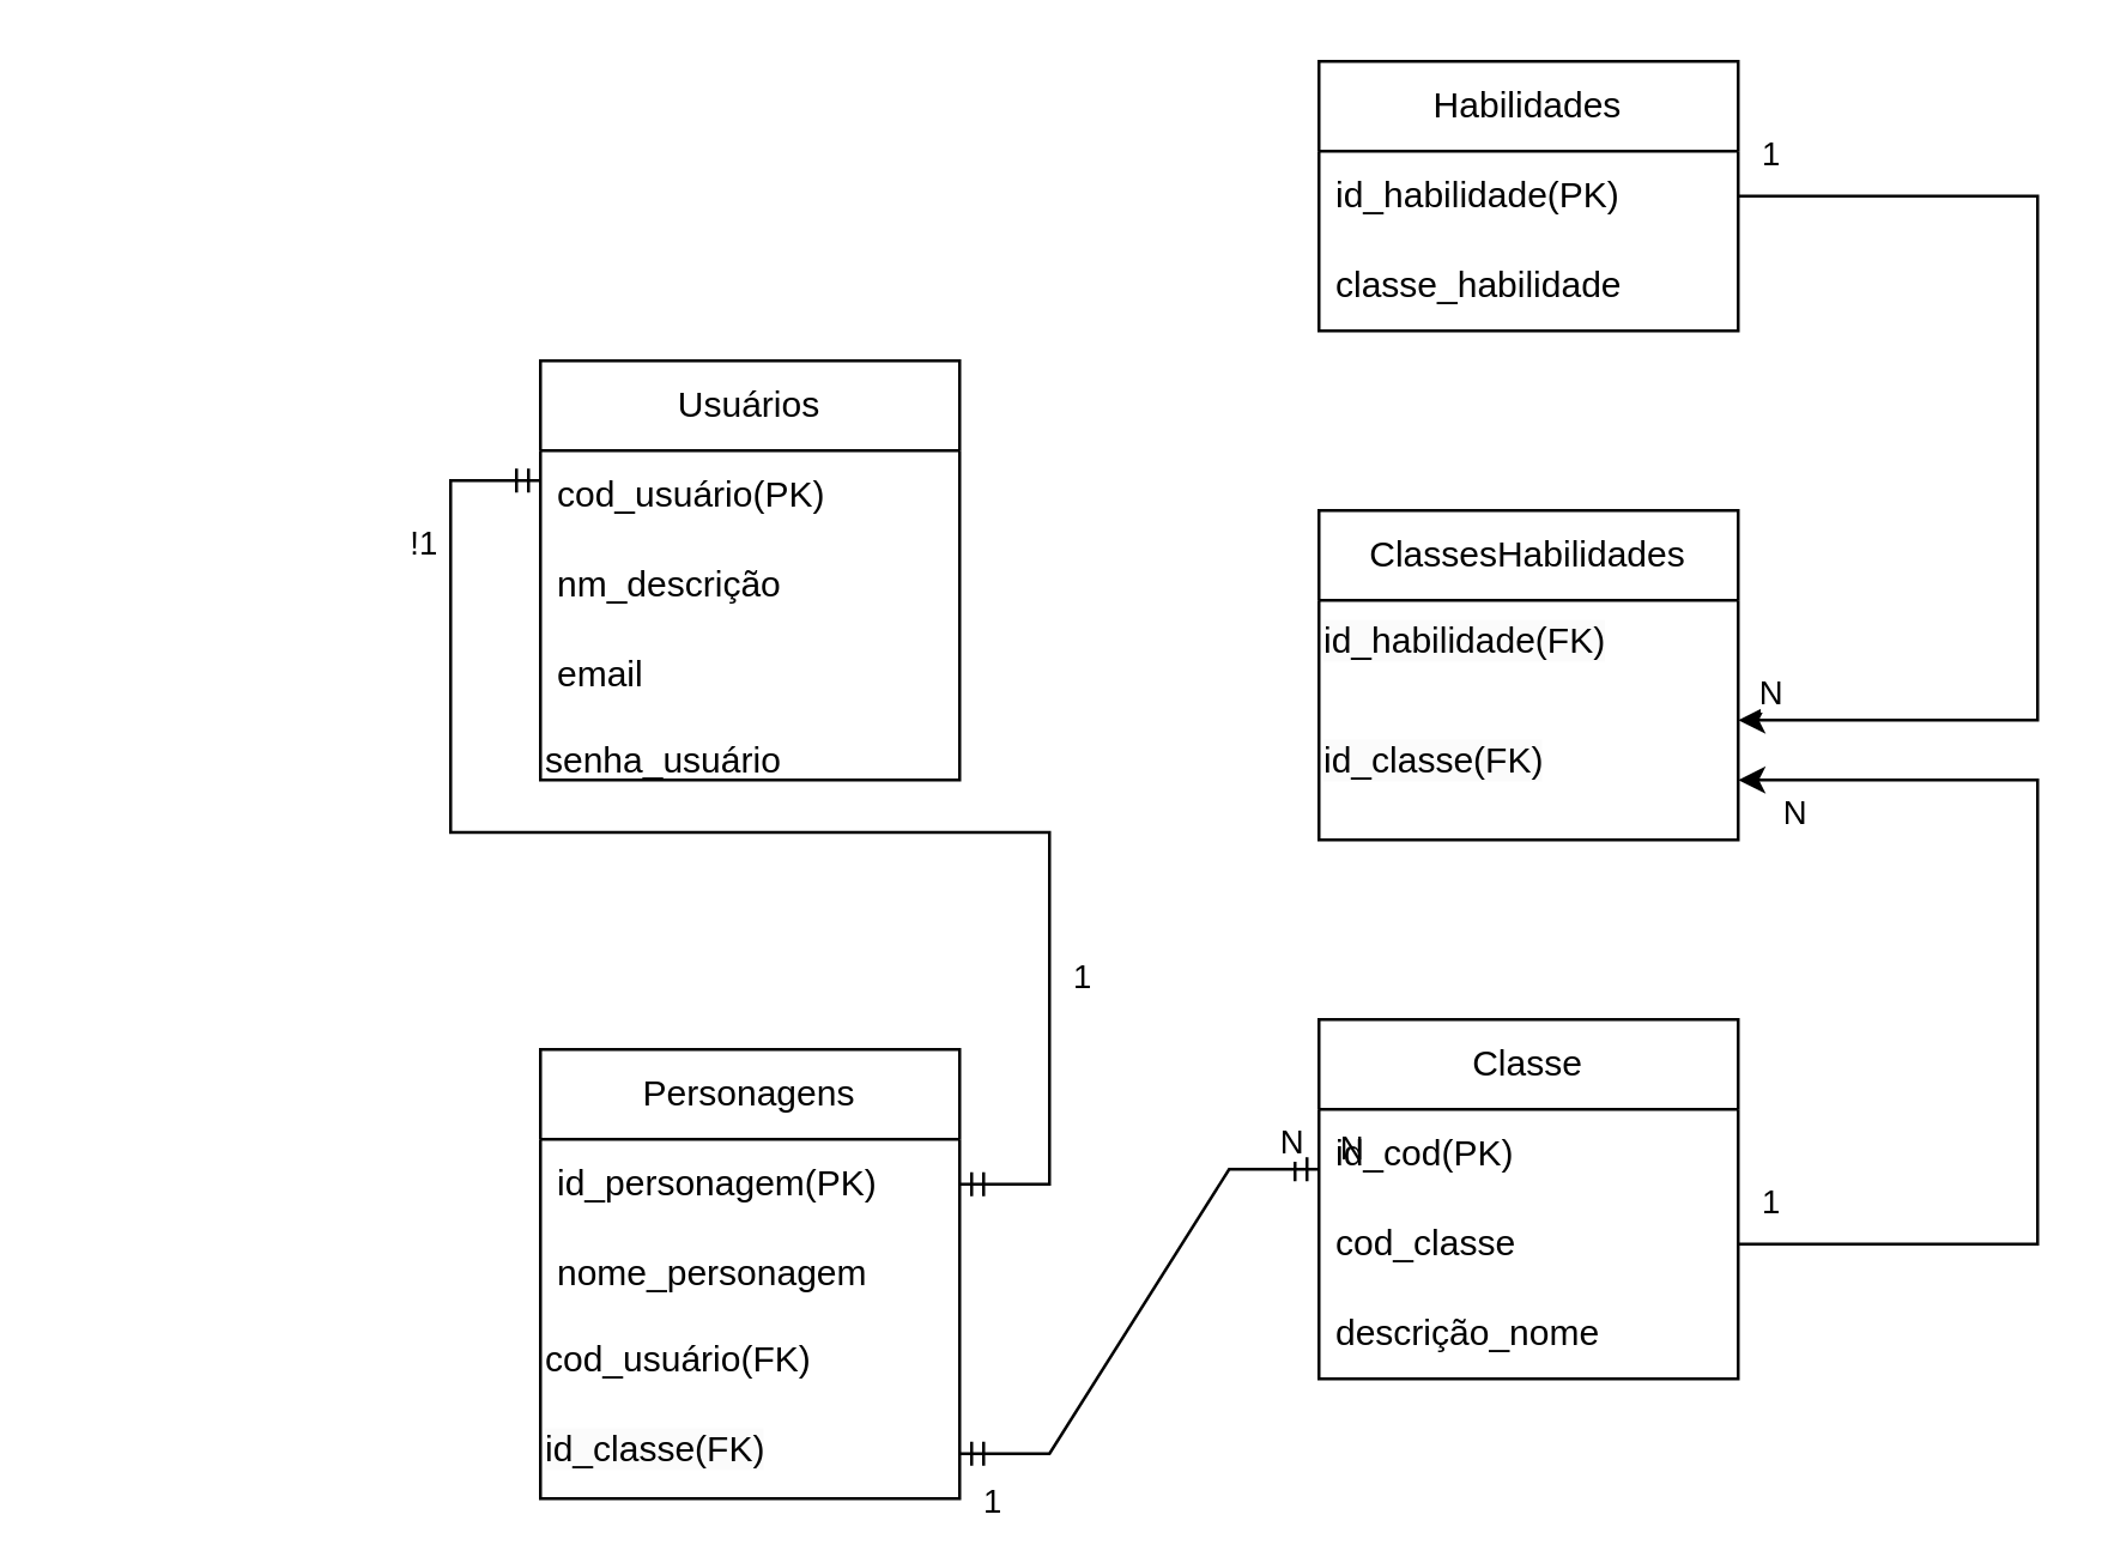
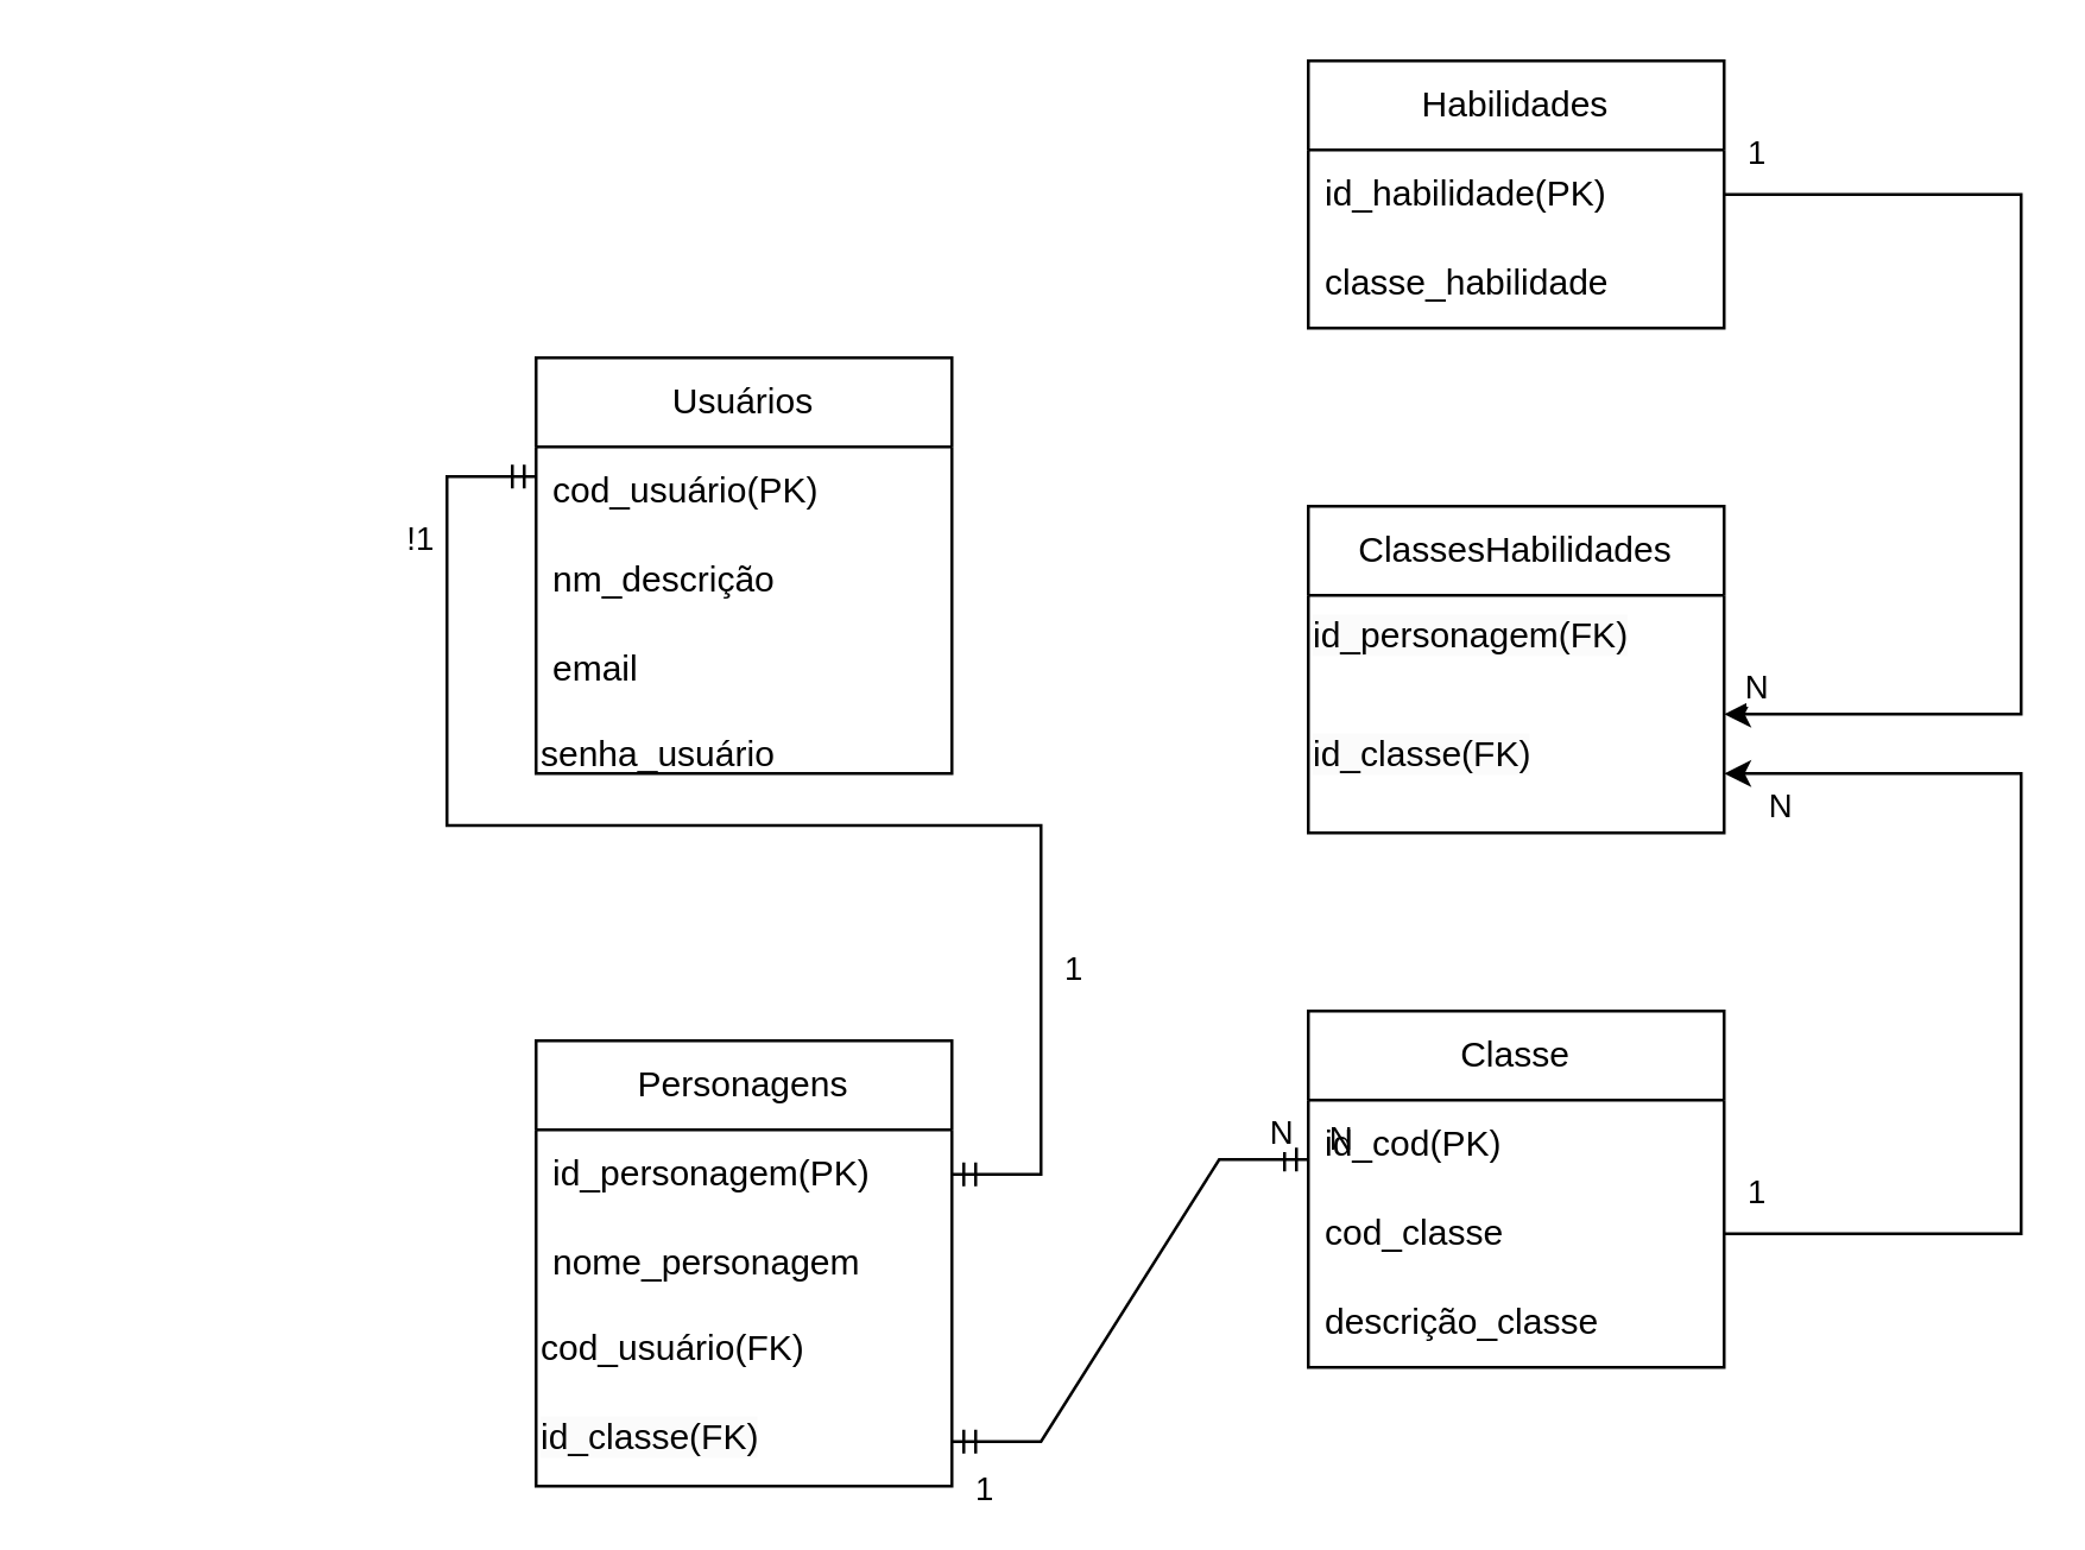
  <mxCell id="0" />
  <mxCell id="1" parent="0" />
  <mxCell id="2" value="Usuários" style="swimlane;fontStyle=0;childLayout=stackLayout;horizontal=1;startSize=30;horizontalStack=0;resizeParent=1;resizeParentMax=0;resizeLast=0;collapsible=1;marginBottom=0;whiteSpace=wrap;html=1;" vertex="1" parent="1"><mxGeometry x="180" y="120" width="140" height="140" as="geometry" /></mxCell>
  <mxCell id="3" value="cod_usuário(PK)" style="text;strokeColor=none;fillColor=none;align=left;verticalAlign=middle;spacingLeft=4;spacingRight=4;overflow=hidden;points=[[0,0.5],[1,0.5]];portConstraint=eastwest;rotatable=0;whiteSpace=wrap;html=1;" vertex="1" parent="2"><mxGeometry y="30" width="140" height="30" as="geometry" /></mxCell>
  <mxCell id="4" value="nm_descrição" style="text;strokeColor=none;fillColor=none;align=left;verticalAlign=middle;spacingLeft=4;spacingRight=4;overflow=hidden;points=[[0,0.5],[1,0.5]];portConstraint=eastwest;rotatable=0;whiteSpace=wrap;html=1;" vertex="1" parent="2"><mxGeometry y="60" width="140" height="30" as="geometry" /></mxCell>
  <mxCell id="5" value="email" style="text;strokeColor=none;fillColor=none;align=left;verticalAlign=middle;spacingLeft=4;spacingRight=4;overflow=hidden;points=[[0,0.5],[1,0.5]];portConstraint=eastwest;rotatable=0;whiteSpace=wrap;html=1;" vertex="1" parent="2"><mxGeometry y="90" width="140" height="30" as="geometry" /></mxCell>
  <mxCell id="6" value="senha_usuário" style="text;whiteSpace=wrap;html=1;" vertex="1" parent="2"><mxGeometry y="120" width="140" height="20" as="geometry" /></mxCell>
  <mxCell id="7" style="edgeStyle=orthogonalEdgeStyle;rounded=0;orthogonalLoop=1;jettySize=auto;html=1;entryX=1;entryY=0;entryDx=0;entryDy=0;" edge="1" parent="1" source="10" target="31"><mxGeometry relative="1" as="geometry"><Array as="points"><mxPoint x="680" y="65" /><mxPoint x="680" y="240" /></Array></mxGeometry></mxCell>
  <mxCell id="8" value="N" style="edgeLabel;html=1;align=center;verticalAlign=middle;resizable=0;points=[];" vertex="1" connectable="0" parent="7"><mxGeometry x="0.867" y="-1" relative="1" as="geometry"><mxPoint x="-15" y="-9" as="offset" /></mxGeometry></mxCell>
  <mxCell id="9" value="1" style="edgeLabel;html=1;align=center;verticalAlign=middle;resizable=0;points=[];" vertex="1" connectable="0" parent="7"><mxGeometry x="-0.861" y="2" relative="1" as="geometry"><mxPoint x="-16" y="-13" as="offset" /></mxGeometry></mxCell>
  <mxCell id="10" value="Habilidades" style="swimlane;fontStyle=0;childLayout=stackLayout;horizontal=1;startSize=30;horizontalStack=0;resizeParent=1;resizeParentMax=0;resizeLast=0;collapsible=1;marginBottom=0;whiteSpace=wrap;html=1;" vertex="1" parent="1"><mxGeometry x="440" y="20" width="140" height="90" as="geometry" /></mxCell>
  <mxCell id="11" value="id_habilidade(PK)" style="text;strokeColor=none;fillColor=none;align=left;verticalAlign=middle;spacingLeft=4;spacingRight=4;overflow=hidden;points=[[0,0.5],[1,0.5]];portConstraint=eastwest;rotatable=0;whiteSpace=wrap;html=1;" vertex="1" parent="10"><mxGeometry y="30" width="140" height="30" as="geometry" /></mxCell>
  <mxCell id="12" value="classe_habilidade" style="text;strokeColor=none;fillColor=none;align=left;verticalAlign=middle;spacingLeft=4;spacingRight=4;overflow=hidden;points=[[0,0.5],[1,0.5]];portConstraint=eastwest;rotatable=0;whiteSpace=wrap;html=1;" vertex="1" parent="10"><mxGeometry y="60" width="140" height="30" as="geometry" /></mxCell>
  <mxCell id="13" value="Personagens" style="swimlane;fontStyle=0;childLayout=stackLayout;horizontal=1;startSize=30;horizontalStack=0;resizeParent=1;resizeParentMax=0;resizeLast=0;collapsible=1;marginBottom=0;whiteSpace=wrap;html=1;" vertex="1" parent="1"><mxGeometry x="180" y="350" width="140" height="150" as="geometry" /></mxCell>
  <mxCell id="14" value="id_personagem(PK)" style="text;strokeColor=none;fillColor=none;align=left;verticalAlign=middle;spacingLeft=4;spacingRight=4;overflow=hidden;points=[[0,0.5],[1,0.5]];portConstraint=eastwest;rotatable=0;whiteSpace=wrap;html=1;" vertex="1" parent="13"><mxGeometry y="30" width="140" height="30" as="geometry" /></mxCell>
  <mxCell id="15" value="nome_personagem" style="text;strokeColor=none;fillColor=none;align=left;verticalAlign=middle;spacingLeft=4;spacingRight=4;overflow=hidden;points=[[0,0.5],[1,0.5]];portConstraint=eastwest;rotatable=0;whiteSpace=wrap;html=1;" vertex="1" parent="13"><mxGeometry y="60" width="140" height="30" as="geometry" /></mxCell>
  <mxCell id="16" value="cod_usuário(FK)" style="text;whiteSpace=wrap;html=1;" vertex="1" parent="13"><mxGeometry y="90" width="140" height="30" as="geometry" /></mxCell>
  <mxCell id="17" value="&lt;span style=&quot;color: rgb(0, 0, 0); font-family: Helvetica; font-size: 12px; font-style: normal; font-variant-ligatures: normal; font-variant-caps: normal; font-weight: 400; letter-spacing: normal; orphans: 2; text-align: left; text-indent: 0px; text-transform: none; widows: 2; word-spacing: 0px; -webkit-text-stroke-width: 0px; background-color: rgb(251, 251, 251); text-decoration-thickness: initial; text-decoration-style: initial; text-decoration-color: initial; float: none; display: inline !important;&quot;&gt;id_classe(FK)&lt;/span&gt;" style="text;whiteSpace=wrap;html=1;" vertex="1" parent="13"><mxGeometry y="120" width="140" height="30" as="geometry" /></mxCell>
  <mxCell id="18" value="Classe" style="swimlane;fontStyle=0;childLayout=stackLayout;horizontal=1;startSize=30;horizontalStack=0;resizeParent=1;resizeParentMax=0;resizeLast=0;collapsible=1;marginBottom=0;whiteSpace=wrap;html=1;" vertex="1" parent="1"><mxGeometry x="440" y="340" width="140" height="120" as="geometry" /></mxCell>
  <mxCell id="19" value="" style="edgeStyle=entityRelationEdgeStyle;fontSize=12;html=1;endArrow=ERmandOne;startArrow=ERmandOne;rounded=0;entryX=0.014;entryY=0.267;entryDx=0;entryDy=0;entryPerimeter=0;" edge="1" parent="18" source="17"><mxGeometry width="100" height="100" relative="1" as="geometry"><mxPoint x="-111.96" y="146.99" as="sourcePoint" /><mxPoint x="5.684e-14" y="50" as="targetPoint" /><Array as="points"><mxPoint x="-51.96" y="161.99" /></Array></mxGeometry></mxCell>
  <mxCell id="20" value="1" style="edgeLabel;html=1;align=center;verticalAlign=middle;resizable=0;points=[];" vertex="1" connectable="0" parent="19"><mxGeometry x="-0.719" y="-1" relative="1" as="geometry"><mxPoint x="-14" y="14" as="offset" /></mxGeometry></mxCell>
  <mxCell id="21" value="N" style="edgeLabel;html=1;align=center;verticalAlign=middle;resizable=0;points=[];" vertex="1" connectable="0" parent="19"><mxGeometry x="0.762" y="1" relative="1" as="geometry"><mxPoint x="31" y="-7" as="offset" /></mxGeometry></mxCell>
  <mxCell id="22" value="N" style="edgeLabel;html=1;align=center;verticalAlign=middle;resizable=0;points=[];" vertex="1" connectable="0" parent="19"><mxGeometry x="0.896" y="-2" relative="1" as="geometry"><mxPoint y="-12" as="offset" /></mxGeometry></mxCell>
  <mxCell id="23" value="id_cod(PK)" style="text;strokeColor=none;fillColor=none;align=left;verticalAlign=middle;spacingLeft=4;spacingRight=4;overflow=hidden;points=[[0,0.5],[1,0.5]];portConstraint=eastwest;rotatable=0;whiteSpace=wrap;html=1;" vertex="1" parent="18"><mxGeometry y="30" width="140" height="30" as="geometry" /></mxCell>
  <mxCell id="24" value="cod_classe" style="text;strokeColor=none;fillColor=none;align=left;verticalAlign=middle;spacingLeft=4;spacingRight=4;overflow=hidden;points=[[0,0.5],[1,0.5]];portConstraint=eastwest;rotatable=0;whiteSpace=wrap;html=1;" vertex="1" parent="18"><mxGeometry y="60" width="140" height="30" as="geometry" /></mxCell>
- <mxCell id="25" value="descrição_nome" style="text;strokeColor=none;fillColor=none;align=left;verticalAlign=middle;spacingLeft=4;spacingRight=4;overflow=hidden;points=[[0,0.5],[1,0.5]];portConstraint=eastwest;rotatable=0;whiteSpace=wrap;html=1;" vertex="1" parent="18"><mxGeometry y="90" width="140" height="30" as="geometry" /></mxCell>
+ <mxCell id="25" value="descrição_classe" style="text;strokeColor=none;fillColor=none;align=left;verticalAlign=middle;spacingLeft=4;spacingRight=4;overflow=hidden;points=[[0,0.5],[1,0.5]];portConstraint=eastwest;rotatable=0;whiteSpace=wrap;html=1;" vertex="1" parent="18"><mxGeometry y="90" width="140" height="30" as="geometry" /></mxCell>
  <mxCell id="26" value="" style="edgeStyle=entityRelationEdgeStyle;fontSize=12;html=1;endArrow=ERmandOne;startArrow=ERmandOne;rounded=0;exitX=1;exitY=0.5;exitDx=0;exitDy=0;" edge="1" parent="1" source="14"><mxGeometry width="100" height="100" relative="1" as="geometry"><mxPoint x="80" y="260" as="sourcePoint" /><mxPoint x="180" y="160" as="targetPoint" /><Array as="points"><mxPoint x="20" y="170" /><mxPoint x="160" y="330" /></Array></mxGeometry></mxCell>
  <mxCell id="27" value="1" style="edgeLabel;html=1;align=center;verticalAlign=middle;resizable=0;points=[];" vertex="1" connectable="0" parent="26"><mxGeometry x="-0.596" y="-1" relative="1" as="geometry"><mxPoint x="9" as="offset" /></mxGeometry></mxCell>
  <mxCell id="28" value="!1" style="edgeLabel;html=1;align=center;verticalAlign=middle;resizable=0;points=[];" vertex="1" connectable="0" parent="26"><mxGeometry x="0.782" y="-1" relative="1" as="geometry"><mxPoint x="-11" y="-4" as="offset" /></mxGeometry></mxCell>
  <mxCell id="29" value="ClassesHabilidades" style="swimlane;fontStyle=0;childLayout=stackLayout;horizontal=1;startSize=30;horizontalStack=0;resizeParent=1;resizeParentMax=0;resizeLast=0;collapsible=1;marginBottom=0;whiteSpace=wrap;html=1;" vertex="1" parent="1"><mxGeometry x="440" y="170" width="140" height="110" as="geometry" /></mxCell>
- <mxCell id="30" value="&lt;span style=&quot;color: rgb(0, 0, 0); font-family: Helvetica; font-size: 12px; font-style: normal; font-variant-ligatures: normal; font-variant-caps: normal; font-weight: 400; letter-spacing: normal; orphans: 2; text-align: left; text-indent: 0px; text-transform: none; widows: 2; word-spacing: 0px; -webkit-text-stroke-width: 0px; background-color: rgb(251, 251, 251); text-decoration-thickness: initial; text-decoration-style: initial; text-decoration-color: initial; float: none; display: inline !important;&quot;&gt;id_habilidade(FK)&lt;/span&gt;" style="text;whiteSpace=wrap;html=1;" vertex="1" parent="29"><mxGeometry y="30" width="140" height="40" as="geometry" /></mxCell>
+ <mxCell id="30" value="&lt;span style=&quot;color: rgb(0, 0, 0); font-family: Helvetica; font-size: 12px; font-style: normal; font-variant-ligatures: normal; font-variant-caps: normal; font-weight: 400; letter-spacing: normal; orphans: 2; text-align: left; text-indent: 0px; text-transform: none; widows: 2; word-spacing: 0px; -webkit-text-stroke-width: 0px; background-color: rgb(251, 251, 251); text-decoration-thickness: initial; text-decoration-style: initial; text-decoration-color: initial; float: none; display: inline !important;&quot;&gt;id_personagem(FK)&lt;/span&gt;" style="text;whiteSpace=wrap;html=1;" vertex="1" parent="29"><mxGeometry y="30" width="140" height="40" as="geometry" /></mxCell>
  <mxCell id="31" value="&lt;span style=&quot;color: rgb(0, 0, 0); font-family: Helvetica; font-size: 12px; font-style: normal; font-variant-ligatures: normal; font-variant-caps: normal; font-weight: 400; letter-spacing: normal; orphans: 2; text-align: left; text-indent: 0px; text-transform: none; widows: 2; word-spacing: 0px; -webkit-text-stroke-width: 0px; background-color: rgb(251, 251, 251); text-decoration-thickness: initial; text-decoration-style: initial; text-decoration-color: initial; float: none; display: inline !important;&quot;&gt;id_classe(FK)&lt;/span&gt;" style="text;whiteSpace=wrap;html=1;" vertex="1" parent="29"><mxGeometry y="70" width="140" height="40" as="geometry" /></mxCell>
  <mxCell id="32" style="edgeStyle=orthogonalEdgeStyle;rounded=0;orthogonalLoop=1;jettySize=auto;html=1;exitX=1;exitY=0.5;exitDx=0;exitDy=0;entryX=1;entryY=0.5;entryDx=0;entryDy=0;" edge="1" parent="1" source="24" target="31"><mxGeometry relative="1" as="geometry"><Array as="points"><mxPoint x="680" y="415" /><mxPoint x="680" y="260" /></Array></mxGeometry></mxCell>
  <mxCell id="33" value="N" style="edgeLabel;html=1;align=center;verticalAlign=middle;resizable=0;points=[];" vertex="1" connectable="0" parent="32"><mxGeometry x="0.899" y="-1" relative="1" as="geometry"><mxPoint y="11" as="offset" /></mxGeometry></mxCell>
  <mxCell id="34" value="1" style="edgeLabel;html=1;align=center;verticalAlign=middle;resizable=0;points=[];" vertex="1" connectable="0" parent="32"><mxGeometry x="-0.904" y="-2" relative="1" as="geometry"><mxPoint x="-7" y="-17" as="offset" /></mxGeometry></mxCell>
